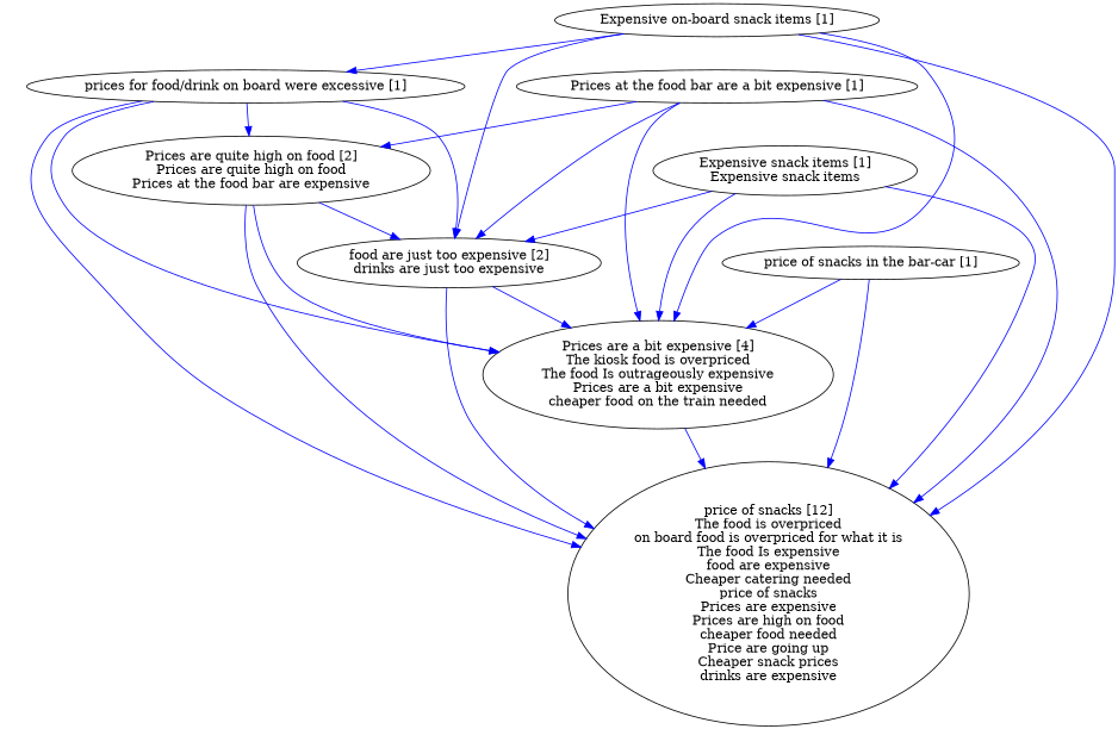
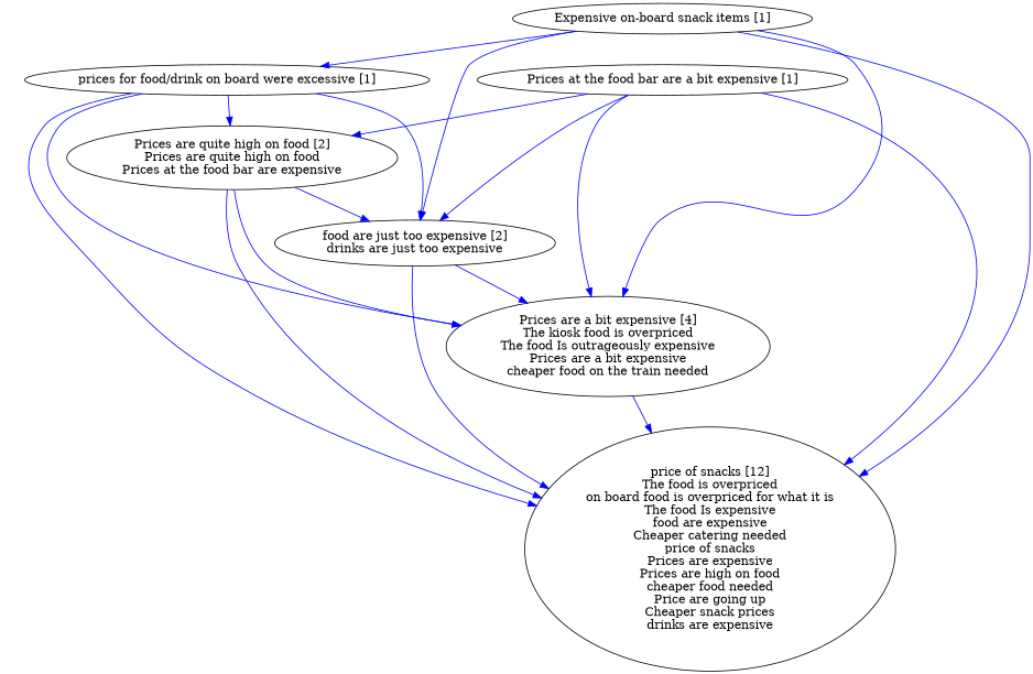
  digraph {
    edge [color=blue]
    "Prices are quite high on food [2]\nPrices are quite high on food\nPrices at the food bar are expensive"
    "food are just too expensive [2]\ndrinks are just too expensive"
    "price of snacks [12]\nThe food is overpriced\non board food is overpriced for what it is\nThe food Is expensive\nfood are expensive\nCheaper catering needed\nprice of snacks\nPrices are expensive\nPrices are high on food\ncheaper food needed\nPrice are going up\nCheaper snack prices\ndrinks are expensive"
    "Prices are a bit expensive [4]\nThe kiosk food is overpriced\nThe food Is outrageously expensive\nPrices are a bit expensive\ncheaper food on the train needed"
    "Expensive on-board snack items [1]"
    "prices for food/drink on board were excessive [1]"
-   "Expensive snack items [1]\nExpensive snack items"
    "Prices at the food bar are a bit expensive [1]"
-   "price of snacks in the bar-car [1]"
    "Prices are quite high on food [2]\nPrices are quite high on food\nPrices at the food bar are expensive" -> "food are just too expensive [2]\ndrinks are just too expensive"
    "Prices are quite high on food [2]\nPrices are quite high on food\nPrices at the food bar are expensive" -> "price of snacks [12]\nThe food is overpriced\non board food is overpriced for what it is\nThe food Is expensive\nfood are expensive\nCheaper catering needed\nprice of snacks\nPrices are expensive\nPrices are high on food\ncheaper food needed\nPrice are going up\nCheaper snack prices\ndrinks are expensive"
    "Prices are quite high on food [2]\nPrices are quite high on food\nPrices at the food bar are expensive" -> "Prices are a bit expensive [4]\nThe kiosk food is overpriced\nThe food Is outrageously expensive\nPrices are a bit expensive\ncheaper food on the train needed"
    "food are just too expensive [2]\ndrinks are just too expensive" -> "price of snacks [12]\nThe food is overpriced\non board food is overpriced for what it is\nThe food Is expensive\nfood are expensive\nCheaper catering needed\nprice of snacks\nPrices are expensive\nPrices are high on food\ncheaper food needed\nPrice are going up\nCheaper snack prices\ndrinks are expensive"
    "food are just too expensive [2]\ndrinks are just too expensive" -> "Prices are a bit expensive [4]\nThe kiosk food is overpriced\nThe food Is outrageously expensive\nPrices are a bit expensive\ncheaper food on the train needed"
    "Prices are a bit expensive [4]\nThe kiosk food is overpriced\nThe food Is outrageously expensive\nPrices are a bit expensive\ncheaper food on the train needed" -> "price of snacks [12]\nThe food is overpriced\non board food is overpriced for what it is\nThe food Is expensive\nfood are expensive\nCheaper catering needed\nprice of snacks\nPrices are expensive\nPrices are high on food\ncheaper food needed\nPrice are going up\nCheaper snack prices\ndrinks are expensive"
    "Expensive on-board snack items [1]" -> "food are just too expensive [2]\ndrinks are just too expensive"
    "Expensive on-board snack items [1]" -> "price of snacks [12]\nThe food is overpriced\non board food is overpriced for what it is\nThe food Is expensive\nfood are expensive\nCheaper catering needed\nprice of snacks\nPrices are expensive\nPrices are high on food\ncheaper food needed\nPrice are going up\nCheaper snack prices\ndrinks are expensive"
    "Expensive on-board snack items [1]" -> "Prices are a bit expensive [4]\nThe kiosk food is overpriced\nThe food Is outrageously expensive\nPrices are a bit expensive\ncheaper food on the train needed"
    "Expensive on-board snack items [1]" -> "prices for food/drink on board were excessive [1]"
    "prices for food/drink on board were excessive [1]" -> "Prices are quite high on food [2]\nPrices are quite high on food\nPrices at the food bar are expensive"
    "prices for food/drink on board were excessive [1]" -> "food are just too expensive [2]\ndrinks are just too expensive"
    "prices for food/drink on board were excessive [1]" -> "price of snacks [12]\nThe food is overpriced\non board food is overpriced for what it is\nThe food Is expensive\nfood are expensive\nCheaper catering needed\nprice of snacks\nPrices are expensive\nPrices are high on food\ncheaper food needed\nPrice are going up\nCheaper snack prices\ndrinks are expensive"
    "prices for food/drink on board were excessive [1]" -> "Prices are a bit expensive [4]\nThe kiosk food is overpriced\nThe food Is outrageously expensive\nPrices are a bit expensive\ncheaper food on the train needed"
-   "Expensive snack items [1]\nExpensive snack items" -> "food are just too expensive [2]\ndrinks are just too expensive"
-   "Expensive snack items [1]\nExpensive snack items" -> "price of snacks [12]\nThe food is overpriced\non board food is overpriced for what it is\nThe food Is expensive\nfood are expensive\nCheaper catering needed\nprice of snacks\nPrices are expensive\nPrices are high on food\ncheaper food needed\nPrice are going up\nCheaper snack prices\ndrinks are expensive"
-   "Expensive snack items [1]\nExpensive snack items" -> "Prices are a bit expensive [4]\nThe kiosk food is overpriced\nThe food Is outrageously expensive\nPrices are a bit expensive\ncheaper food on the train needed"
    "Prices at the food bar are a bit expensive [1]" -> "Prices are quite high on food [2]\nPrices are quite high on food\nPrices at the food bar are expensive"
    "Prices at the food bar are a bit expensive [1]" -> "food are just too expensive [2]\ndrinks are just too expensive"
    "Prices at the food bar are a bit expensive [1]" -> "price of snacks [12]\nThe food is overpriced\non board food is overpriced for what it is\nThe food Is expensive\nfood are expensive\nCheaper catering needed\nprice of snacks\nPrices are expensive\nPrices are high on food\ncheaper food needed\nPrice are going up\nCheaper snack prices\ndrinks are expensive"
    "Prices at the food bar are a bit expensive [1]" -> "Prices are a bit expensive [4]\nThe kiosk food is overpriced\nThe food Is outrageously expensive\nPrices are a bit expensive\ncheaper food on the train needed"
-   "price of snacks in the bar-car [1]" -> "price of snacks [12]\nThe food is overpriced\non board food is overpriced for what it is\nThe food Is expensive\nfood are expensive\nCheaper catering needed\nprice of snacks\nPrices are expensive\nPrices are high on food\ncheaper food needed\nPrice are going up\nCheaper snack prices\ndrinks are expensive"
-   "price of snacks in the bar-car [1]" -> "Prices are a bit expensive [4]\nThe kiosk food is overpriced\nThe food Is outrageously expensive\nPrices are a bit expensive\ncheaper food on the train needed"
  }
